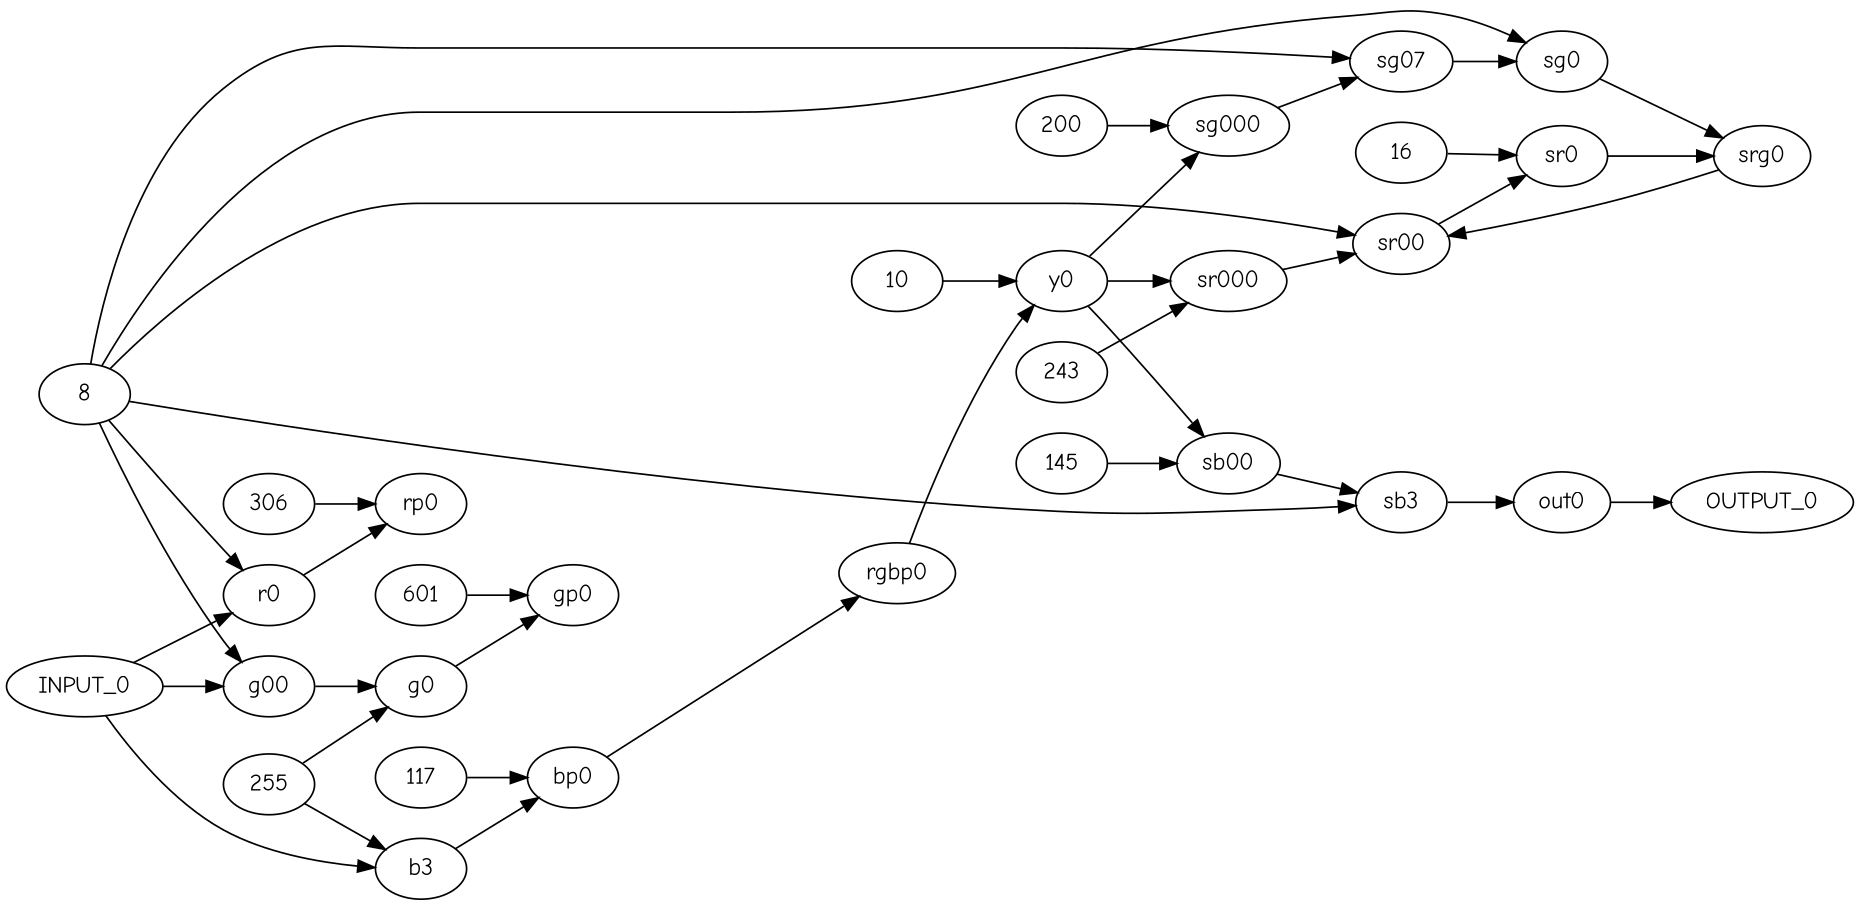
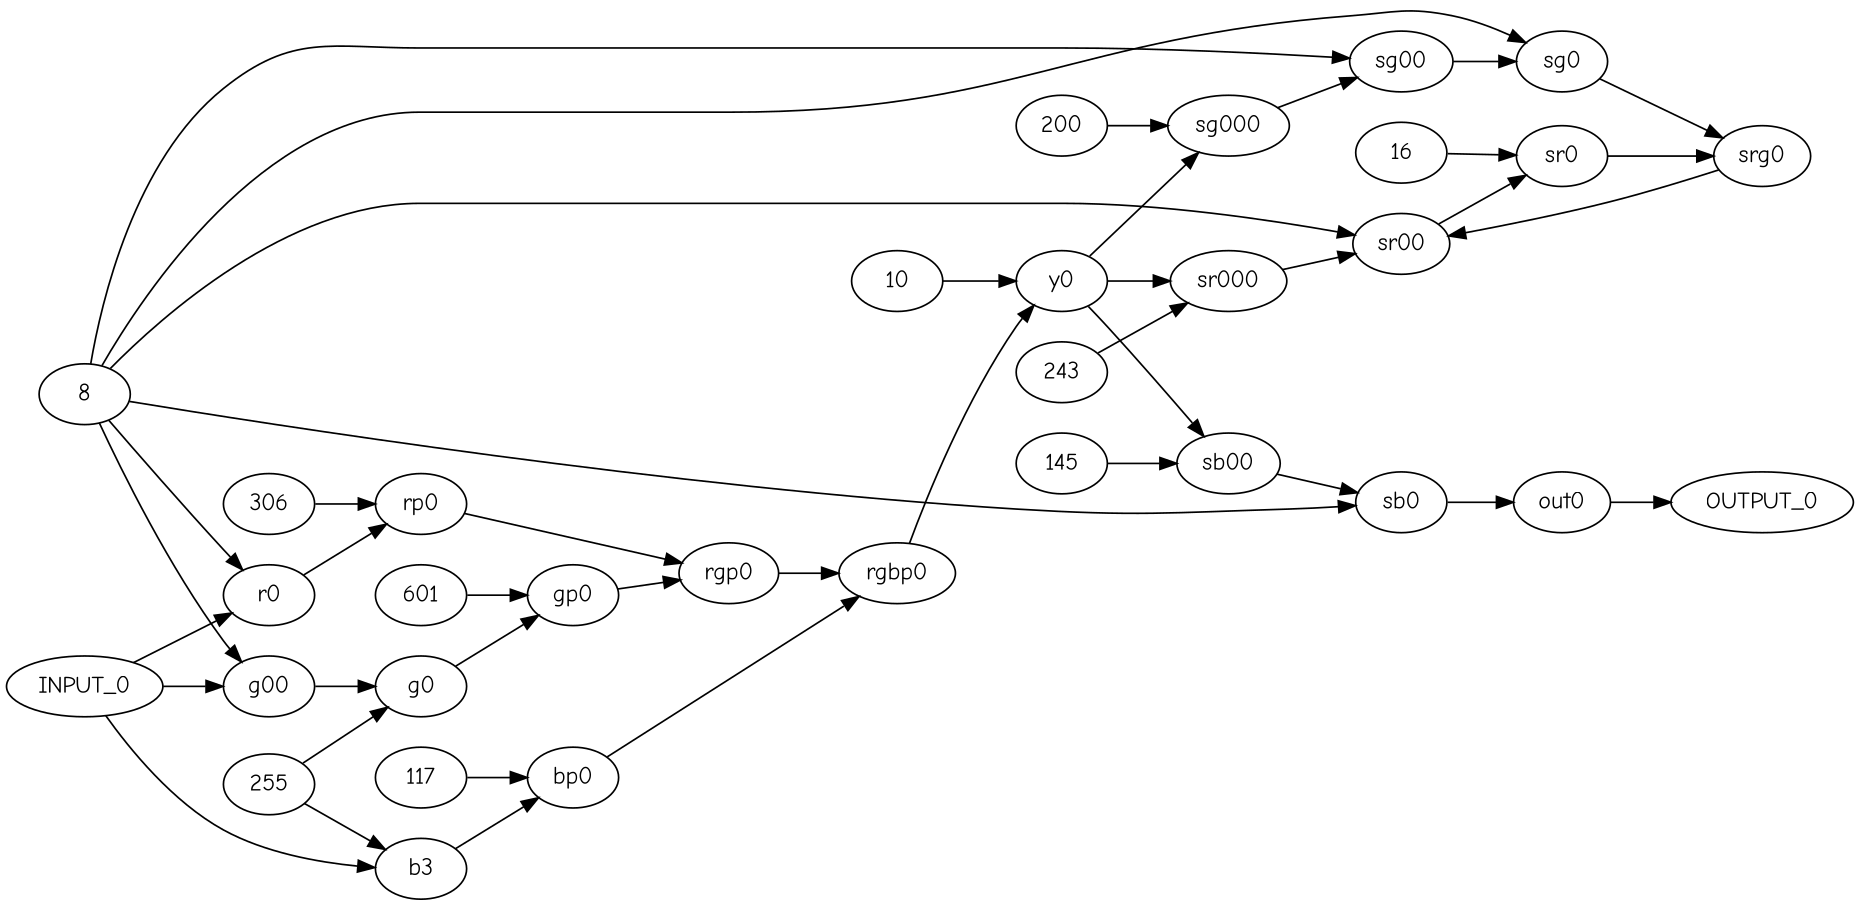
  digraph {
    fontname="Comic Neue"
    rankdir=LR
    node [fontname="Comic Neue"]
    edge [fontname="Comic Neue"]
    INPUT_0 [input=True]
    r0 [op=SR]
    g00 [op=SR]
    n4 [label=b3 op=AND]
    rp0 [op=MULT]
    g0 [op=AND]
    bp0 [op=MULT]
+   rgp0 [op=ADD]
    gp0 [op=MULT]
    rgbp0 [op=ADD]
    y0 [op=SR]
    sr000 [op=MULT]
    sg000 [op=MULT]
    sb00 [op=MULT]
    sr00 [op=SR]
-   sg00 [op=SR label=sg07]
-   sb0 [op=SR label=sb3]
+   sg00 [op=SR]
+   sb0 [op=SR]
    sr0 [op=SL]
    sg0 [op=SL]
    srg0 [op=OR]
    out0 [op=OR]
    OUTPUT_0 [output=True]
    16 [const=True]
    8 [const=True]
    306 [const=True]
    255 [const=True]
    601 [const=True]
    117 [const=True]
    10 [const=True]
    n30 [const=True label=243]
    200 [const=True]
    145 [const=True]
    INPUT_0 -> r0
    INPUT_0 -> g00
    INPUT_0 -> n4
    r0 -> rp0
    g00 -> g0
    n4 -> bp0
+   rp0 -> rgp0
    g0 -> gp0
    bp0 -> rgbp0
+   rgp0 -> rgbp0
+   gp0 -> rgp0
    rgbp0 -> y0
    y0 -> sr000
    y0 -> sg000
    y0 -> sb00
    sr000 -> sr00
    sg000 -> sg00
    sb00 -> sb0
    sr00 -> sr0
    sg00 -> sg0
    sb0 -> out0
    sr0 -> srg0
    sg0 -> srg0
    srg0 -> sr00
    out0 -> OUTPUT_0
    16 -> sr0 [operand=right]
    8 -> r0 [operand=right]
    8 -> g00 [operand=right]
    8 -> sr00 [operand=right]
    8 -> sg00
    8 -> sb0 [operand=right]
    8 -> sg0 [operand=right]
    306 -> rp0
    255 -> n4
    255 -> g0
    601 -> gp0
    117 -> bp0
    10 -> y0 [operand=right]
    n30 -> sr000
    200 -> sg000
    145 -> sb00
  }
